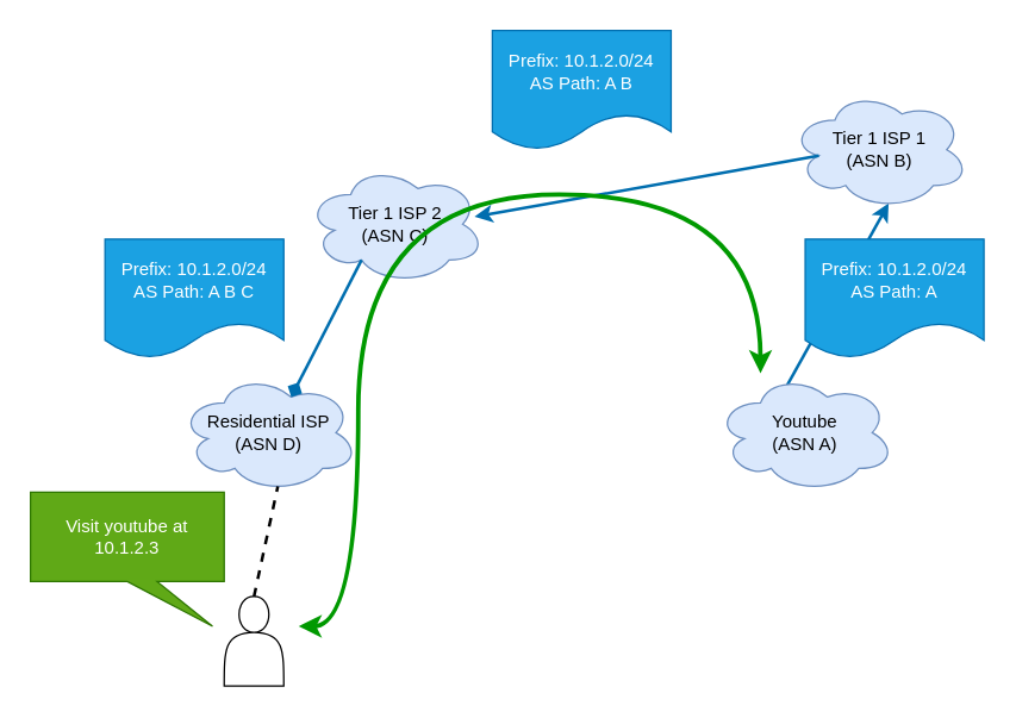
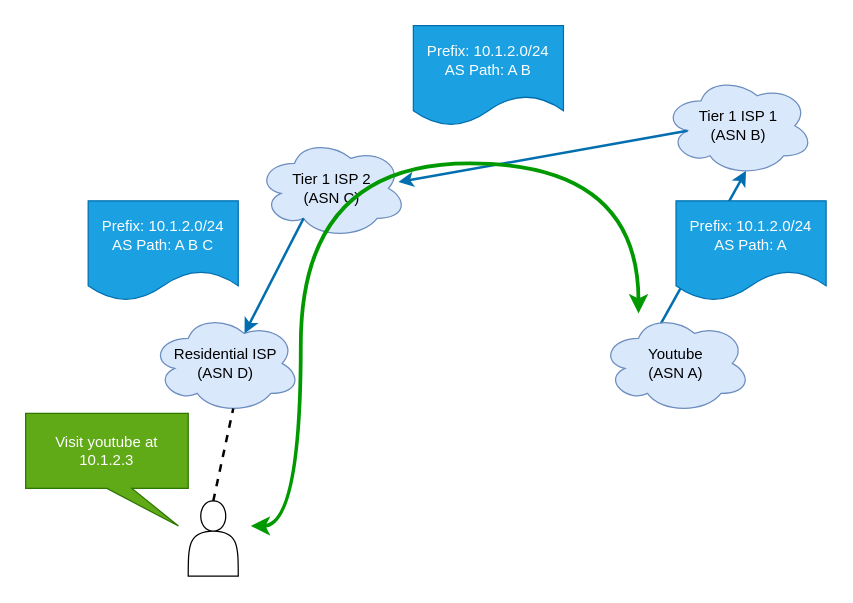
  <mxCell id="0" />
  <mxCell id="1" parent="0" />
  <mxCell id="2" style="rounded=0;orthogonalLoop=1;jettySize=auto;html=1;exitX=0.4;exitY=0.1;exitDx=0;exitDy=0;exitPerimeter=0;entryX=0.55;entryY=0.95;entryDx=0;entryDy=0;entryPerimeter=0;strokeWidth=2;fillColor=#1ba1e2;strokeColor=#006EAF;" parent="1" source="3" target="4" edge="1"><mxGeometry relative="1" as="geometry" /></mxCell>
  <mxCell id="3" value="Youtube&lt;br&gt;(ASN A)" style="ellipse;shape=cloud;whiteSpace=wrap;html=1;fillColor=#dae8fc;strokeColor=#6c8ebf;" parent="1" vertex="1"><mxGeometry x="480" y="250" width="120" height="80" as="geometry" /></mxCell>
  <mxCell id="4" value="Tier 1 ISP 1&lt;br&gt;(ASN B)" style="ellipse;shape=cloud;whiteSpace=wrap;html=1;fillColor=#dae8fc;strokeColor=#6c8ebf;" parent="1" vertex="1"><mxGeometry x="530" y="60" width="120" height="80" as="geometry" /></mxCell>
  <mxCell id="5" value="Tier 1 ISP 2&lt;br&gt;(ASN C)" style="ellipse;shape=cloud;whiteSpace=wrap;html=1;fillColor=#dae8fc;strokeColor=#6c8ebf;" parent="1" vertex="1"><mxGeometry x="205" y="110" width="120" height="80" as="geometry" /></mxCell>
  <mxCell id="6" value="Residential ISP&lt;br&gt;(ASN D)" style="ellipse;shape=cloud;whiteSpace=wrap;html=1;fillColor=#dae8fc;strokeColor=#6c8ebf;" parent="1" vertex="1"><mxGeometry x="120" y="250" width="120" height="80" as="geometry" /></mxCell>
  <mxCell id="7" value="" style="shape=actor;whiteSpace=wrap;html=1;" parent="1" vertex="1"><mxGeometry x="150" y="400" width="40" height="60" as="geometry" /></mxCell>
  <mxCell id="8" value="" style="endArrow=classic;html=1;exitX=0.16;exitY=0.55;exitDx=0;exitDy=0;exitPerimeter=0;entryX=0.942;entryY=0.438;entryDx=0;entryDy=0;entryPerimeter=0;strokeWidth=2;fillColor=#1ba1e2;strokeColor=#006EAF;" parent="1" source="4" target="5" edge="1"><mxGeometry width="50" height="50" relative="1" as="geometry"><mxPoint x="40" y="470" as="sourcePoint" /><mxPoint x="90" y="420" as="targetPoint" /></mxGeometry></mxCell>
- <mxCell id="9" value="" style="endArrow=diamond;html=1;exitX=0.31;exitY=0.8;exitDx=0;exitDy=0;exitPerimeter=0;entryX=0.625;entryY=0.2;entryDx=0;entryDy=0;entryPerimeter=0;strokeWidth=2;fillColor=#1ba1e2;strokeColor=#006EAF;" parent="1" source="5" target="6" edge="1"><mxGeometry width="50" height="50" relative="1" as="geometry"><mxPoint x="30" y="550" as="sourcePoint" /><mxPoint x="80" y="500" as="targetPoint" /></mxGeometry></mxCell>
+ <mxCell id="9" value="" style="endArrow=classic;html=1;exitX=0.31;exitY=0.8;exitDx=0;exitDy=0;exitPerimeter=0;entryX=0.625;entryY=0.2;entryDx=0;entryDy=0;entryPerimeter=0;strokeWidth=2;fillColor=#1ba1e2;strokeColor=#006EAF;" parent="1" source="5" target="6" edge="1"><mxGeometry width="50" height="50" relative="1" as="geometry"><mxPoint x="30" y="550" as="sourcePoint" /><mxPoint x="80" y="500" as="targetPoint" /></mxGeometry></mxCell>
  <mxCell id="10" value="Prefix: 10.1.2.0/24&lt;br&gt;AS Path: A" style="shape=document;whiteSpace=wrap;html=1;boundedLbl=1;fillColor=#1ba1e2;strokeColor=#006EAF;fontColor=#ffffff;" parent="1" vertex="1"><mxGeometry x="540" y="160" width="120" height="80" as="geometry" /></mxCell>
  <mxCell id="11" value="Prefix: 10.1.2.0/24&lt;br&gt;AS Path: A B" style="shape=document;whiteSpace=wrap;html=1;boundedLbl=1;fillColor=#1ba1e2;strokeColor=#006EAF;fontColor=#ffffff;" parent="1" vertex="1"><mxGeometry x="330" y="20" width="120" height="80" as="geometry" /></mxCell>
  <mxCell id="12" value="Prefix: 10.1.2.0/24&lt;br&gt;AS Path: A B C" style="shape=document;whiteSpace=wrap;html=1;boundedLbl=1;fillColor=#1ba1e2;strokeColor=#006EAF;fontColor=#ffffff;" parent="1" vertex="1"><mxGeometry x="70" y="160" width="120" height="80" as="geometry" /></mxCell>
  <mxCell id="13" value="" style="endArrow=classic;html=1;edgeStyle=orthogonalEdgeStyle;curved=1;strokeWidth=3;strokeColor=#009900;startArrow=classic;startFill=1;" parent="1" edge="1"><mxGeometry width="50" height="50" relative="1" as="geometry"><mxPoint x="200" y="420" as="sourcePoint" /><mxPoint x="510" y="250" as="targetPoint" /><Array as="points"><mxPoint x="240" y="420" /><mxPoint x="240" y="130" /><mxPoint x="510" y="130" /></Array></mxGeometry></mxCell>
  <mxCell id="14" value="Visit youtube at 10.1.2.3" style="shape=callout;whiteSpace=wrap;html=1;perimeter=calloutPerimeter;position2=0.94;fillColor=#60a917;strokeColor=#2D7600;fontColor=#ffffff;" parent="1" vertex="1"><mxGeometry x="20" y="330" width="130" height="90" as="geometry" /></mxCell>
  <mxCell id="15" value="" style="endArrow=none;dashed=1;html=1;strokeColor=#000000;strokeWidth=2;entryX=0.55;entryY=0.95;entryDx=0;entryDy=0;entryPerimeter=0;" parent="1" target="6" edge="1"><mxGeometry width="50" height="50" relative="1" as="geometry"><mxPoint x="170" y="400" as="sourcePoint" /><mxPoint x="70" y="480" as="targetPoint" /></mxGeometry></mxCell>
